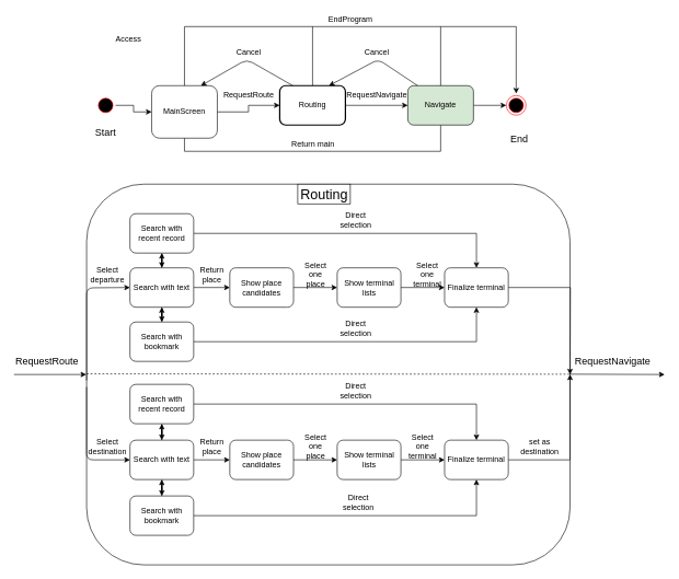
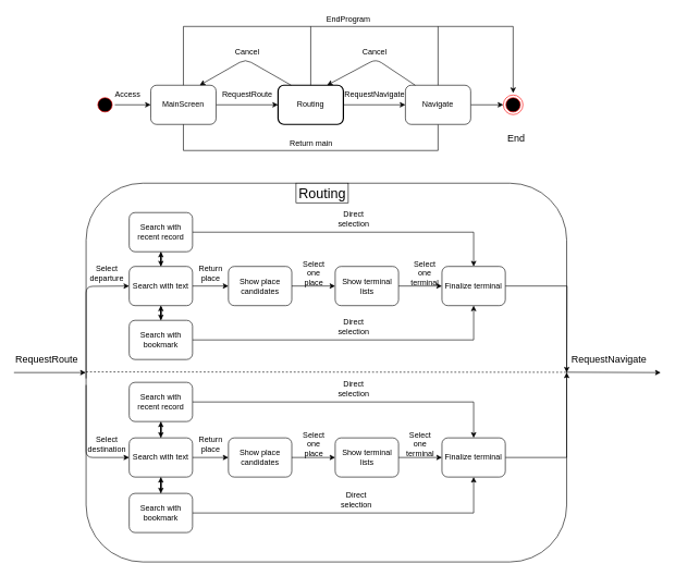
  <mxCell id="0" />
  <mxCell id="1" parent="0" />
  <mxCell id="2" value="" style="rounded=1;whiteSpace=wrap;html=1;" vertex="1" parent="1"><mxGeometry y="280" width="736" height="580" as="geometry" x="131" /></mxCell>
  <mxCell id="3" style="edgeStyle=orthogonalEdgeStyle;rounded=0;orthogonalLoop=1;jettySize=auto;html=1;entryX=0;entryY=0.5;entryDx=0;entryDy=0;" parent="1" source="4" target="6" edge="1"><mxGeometry relative="1" as="geometry"><mxPoint x="225" y="160" as="targetPoint" /></mxGeometry></mxCell>
  <mxCell id="4" value="" style="ellipse;html=1;shape=startState;fillColor=#000000;strokeColor=#ff0000;" parent="1" vertex="1"><mxGeometry x="145" y="145" width="30" height="30" as="geometry" /></mxCell>
  <mxCell id="5" style="edgeStyle=orthogonalEdgeStyle;rounded=0;orthogonalLoop=1;jettySize=auto;html=1;entryX=0;entryY=0.5;entryDx=0;entryDy=0;" parent="1" source="6" target="8" edge="1"><mxGeometry relative="1" as="geometry" /></mxCell>
- <mxCell id="6" value="MainScreen" style="rounded=1;whiteSpace=wrap;html=1;" parent="1" vertex="1"><mxGeometry x="230" y="130" width="100" height="80" as="geometry" /></mxCell>
+ <mxCell id="6" value="MainScreen" style="rounded=1;whiteSpace=wrap;html=1;" parent="1" vertex="1"><mxGeometry x="230" y="130" width="100" height="60" as="geometry" /></mxCell>
  <mxCell id="7" value="" style="edgeStyle=orthogonalEdgeStyle;rounded=0;orthogonalLoop=1;jettySize=auto;html=1;entryX=0;entryY=0.5;entryDx=0;entryDy=0;" parent="1" source="8" target="11" edge="1"><mxGeometry relative="1" as="geometry"><mxPoint x="545" y="160" as="targetPoint" /></mxGeometry></mxCell>
  <mxCell id="8" value="Routing" style="rounded=1;whiteSpace=wrap;html=1;strokeWidth=2;" parent="1" vertex="1"><mxGeometry x="425" y="130" width="100" height="60" as="geometry" /></mxCell>
  <mxCell id="9" style="edgeStyle=orthogonalEdgeStyle;rounded=0;orthogonalLoop=1;jettySize=auto;html=1;entryX=0;entryY=0.5;entryDx=0;entryDy=0;" parent="1" source="11" target="13" edge="1"><mxGeometry relative="1" as="geometry" /></mxCell>
  <mxCell id="10" style="edgeStyle=orthogonalEdgeStyle;rounded=0;orthogonalLoop=1;jettySize=auto;html=1;entryX=0.5;entryY=1;entryDx=0;entryDy=0;endArrow=none;" edge="1" parent="1" source="11" target="6"><mxGeometry relative="1" as="geometry"><Array as="points"><mxPoint x="670" y="230" /><mxPoint x="280" y="230" /></Array></mxGeometry></mxCell>
- <mxCell id="11" value="Navigate" style="rounded=1;whiteSpace=wrap;html=1;fillColor=#d5e8d4;" parent="1" vertex="1"><mxGeometry x="620" y="130" width="100" height="60" as="geometry" /></mxCell>
+ <mxCell id="11" value="Navigate" style="rounded=1;whiteSpace=wrap;html=1;" parent="1" vertex="1"><mxGeometry x="620" y="130" width="100" height="60" as="geometry" /></mxCell>
  <mxCell id="12" value="" style="endArrow=classic;html=1;" parent="1" edge="1"><mxGeometry width="50" height="50" relative="1" as="geometry"><mxPoint x="20.5" y="570" as="sourcePoint" /><mxPoint x="130.5" y="570" as="targetPoint" /></mxGeometry></mxCell>
  <mxCell id="13" value="" style="ellipse;html=1;shape=endState;fillColor=#000000;strokeColor=#ff0000;" parent="1" vertex="1"><mxGeometry x="770" y="145" width="30" height="30" as="geometry" /></mxCell>
- <mxCell id="14" value="Access" style="text;html=1;strokeColor=none;fillColor=none;align=center;verticalAlign=middle;whiteSpace=wrap;rounded=0;" parent="1" vertex="1"><mxGeometry x="175" y="50" width="40" height="20" as="geometry" /></mxCell>
+ <mxCell id="14" value="Access" style="text;html=1;strokeColor=none;fillColor=none;align=center;verticalAlign=middle;whiteSpace=wrap;rounded=0;" parent="1" vertex="1"><mxGeometry x="175" y="135" width="40" height="20" as="geometry" /></mxCell>
  <mxCell id="15" value="RequestRoute" style="text;html=1;strokeColor=none;fillColor=none;align=center;verticalAlign=middle;whiteSpace=wrap;rounded=0;" parent="1" vertex="1"><mxGeometry x="357.5" y="135" width="40" height="20" as="geometry" /></mxCell>
  <mxCell id="16" value="RequestNavigate" style="text;html=1;strokeColor=none;fillColor=none;align=center;verticalAlign=middle;whiteSpace=wrap;rounded=0;" parent="1" vertex="1"><mxGeometry x="552.5" y="135" width="40" height="20" as="geometry" /></mxCell>
  <mxCell id="17" value="Cancel" style="text;html=1;strokeColor=none;fillColor=none;align=center;verticalAlign=middle;whiteSpace=wrap;rounded=0;" parent="1" vertex="1"><mxGeometry x="552.5" y="70" width="40" height="20" as="geometry" /></mxCell>
  <mxCell id="18" value="" style="endArrow=none;html=1;exitX=0.5;exitY=0;exitDx=0;exitDy=0;" parent="1" source="6" edge="1"><mxGeometry width="50" height="50" relative="1" as="geometry"><mxPoint x="255" y="70" as="sourcePoint" /><mxPoint x="280" y="40" as="targetPoint" /></mxGeometry></mxCell>
  <mxCell id="19" value="" style="endArrow=none;html=1;exitX=0.5;exitY=0;exitDx=0;exitDy=0;" parent="1" source="8" edge="1"><mxGeometry width="50" height="50" relative="1" as="geometry"><mxPoint x="465" y="115" as="sourcePoint" /><mxPoint x="475" y="40" as="targetPoint" /></mxGeometry></mxCell>
  <mxCell id="20" value="" style="endArrow=none;html=1;" parent="1" edge="1"><mxGeometry width="50" height="50" relative="1" as="geometry"><mxPoint x="280" y="40" as="sourcePoint" /><mxPoint x="785" y="40" as="targetPoint" /></mxGeometry></mxCell>
  <mxCell id="21" value="" style="endArrow=none;html=1;" parent="1" edge="1"><mxGeometry width="50" height="50" relative="1" as="geometry"><mxPoint x="670" y="130" as="sourcePoint" /><mxPoint x="670" y="40" as="targetPoint" /></mxGeometry></mxCell>
  <mxCell id="22" value="" style="endArrow=classic;html=1;" parent="1" edge="1"><mxGeometry width="50" height="50" relative="1" as="geometry"><mxPoint x="785" y="40" as="sourcePoint" /><mxPoint x="785" y="142" as="targetPoint" /></mxGeometry></mxCell>
  <mxCell id="23" value="EndProgram" style="text;html=1;strokeColor=none;fillColor=none;align=center;verticalAlign=middle;whiteSpace=wrap;rounded=0;" parent="1" vertex="1"><mxGeometry x="512.5" y="20" width="40" height="20" as="geometry" /></mxCell>
  <mxCell id="24" value="RequestRoute" style="text;html=1;strokeColor=none;fillColor=none;align=center;verticalAlign=middle;whiteSpace=wrap;rounded=0;fontSize=15;" parent="1" vertex="1"><mxGeometry x="51" y="540" width="40" height="20" as="geometry" /></mxCell>
- <mxCell id="25" value="Start" style="text;html=1;strokeColor=none;fillColor=none;align=center;verticalAlign=middle;whiteSpace=wrap;rounded=0;fontSize=15;" parent="1" vertex="1"><mxGeometry x="140" y="190" width="40" height="20" as="geometry" /></mxCell>
  <mxCell id="26" value="End" style="text;html=1;strokeColor=none;fillColor=none;align=center;verticalAlign=middle;whiteSpace=wrap;rounded=0;fontSize=15;" parent="1" vertex="1"><mxGeometry x="770" y="200" width="40" height="20" as="geometry" /></mxCell>
  <mxCell id="27" value="" style="rounded=0;whiteSpace=wrap;html=1;strokeWidth=1;fontSize=15;" parent="1" vertex="1"><mxGeometry x="452.5" y="280" width="80" height="30" as="geometry" /></mxCell>
  <mxCell id="28" value="Routing" style="text;html=1;strokeColor=none;fillColor=none;align=center;verticalAlign=middle;whiteSpace=wrap;rounded=0;fontSize=21;" parent="1" vertex="1"><mxGeometry x="472.5" y="285" width="40" height="20" as="geometry" /></mxCell>
  <mxCell id="29" value="" style="endArrow=classic;html=1;entryX=0.75;entryY=0;entryDx=0;entryDy=0;" parent="1" target="6" edge="1"><mxGeometry width="50" height="50" relative="1" as="geometry"><mxPoint x="445" y="130" as="sourcePoint" /><mxPoint x="495" y="80" as="targetPoint" /><Array as="points"><mxPoint x="375" y="90" /></Array></mxGeometry></mxCell>
  <mxCell id="30" value="" style="endArrow=classic;html=1;entryX=0.75;entryY=0;entryDx=0;entryDy=0;exitX=0.15;exitY=0;exitDx=0;exitDy=0;exitPerimeter=0;" parent="1" source="11" target="8" edge="1"><mxGeometry width="50" height="50" relative="1" as="geometry"><mxPoint x="648.5" y="130" as="sourcePoint" /><mxPoint x="698.5" y="80" as="targetPoint" /><Array as="points"><mxPoint x="575" y="90" /></Array></mxGeometry></mxCell>
  <mxCell id="31" value="Cancel" style="text;html=1;strokeColor=none;fillColor=none;align=center;verticalAlign=middle;whiteSpace=wrap;rounded=0;" parent="1" vertex="1"><mxGeometry x="357.5" y="70" width="40" height="20" as="geometry" /></mxCell>
  <mxCell id="32" value="" style="endArrow=classic;html=1;entryX=0;entryY=0.5;entryDx=0;entryDy=0;" edge="1" parent="1" target="36"><mxGeometry width="50" height="50" relative="1" as="geometry"><mxPoint y="579" as="sourcePoint" x="131" /><mxPoint x="181" y="534" as="targetPoint" /><Array as="points"><mxPoint y="438" x="131" /></Array></mxGeometry></mxCell>
  <mxCell id="33" value="" style="edgeStyle=orthogonalEdgeStyle;rounded=0;orthogonalLoop=1;jettySize=auto;html=1;" edge="1" parent="1" source="36" target="64"><mxGeometry relative="1" as="geometry" /></mxCell>
  <mxCell id="34" style="edgeStyle=orthogonalEdgeStyle;rounded=0;orthogonalLoop=1;jettySize=auto;html=1;entryX=0.5;entryY=0;entryDx=0;entryDy=0;" edge="1" parent="1" source="36" target="61"><mxGeometry relative="1" as="geometry" /></mxCell>
  <mxCell id="35" value="" style="edgeStyle=orthogonalEdgeStyle;rounded=0;orthogonalLoop=1;jettySize=auto;html=1;" edge="1" parent="1" source="36" target="38"><mxGeometry relative="1" as="geometry" /></mxCell>
  <mxCell id="36" value="Search with text" style="rounded=1;whiteSpace=wrap;html=1;" vertex="1" parent="1"><mxGeometry x="197" y="407.5" width="97" height="60" as="geometry" /></mxCell>
  <mxCell id="37" value="" style="edgeStyle=orthogonalEdgeStyle;rounded=0;orthogonalLoop=1;jettySize=auto;html=1;" edge="1" parent="1" source="38" target="40"><mxGeometry relative="1" as="geometry" /></mxCell>
  <mxCell id="38" value="Show place candidates" style="rounded=1;whiteSpace=wrap;html=1;" vertex="1" parent="1"><mxGeometry x="349" y="407.5" width="97" height="60" as="geometry" /></mxCell>
  <mxCell id="39" value="" style="edgeStyle=orthogonalEdgeStyle;rounded=0;orthogonalLoop=1;jettySize=auto;html=1;" edge="1" parent="1" source="40" target="42"><mxGeometry relative="1" as="geometry" /></mxCell>
  <mxCell id="40" value="Show terminal lists" style="rounded=1;whiteSpace=wrap;html=1;" vertex="1" parent="1"><mxGeometry x="512.5" y="407.5" width="97" height="60" as="geometry" /></mxCell>
  <mxCell id="41" style="edgeStyle=orthogonalEdgeStyle;rounded=0;orthogonalLoop=1;jettySize=auto;html=1;" edge="1" parent="1" source="42"><mxGeometry relative="1" as="geometry"><mxPoint x="867" y="570" as="targetPoint" /></mxGeometry></mxCell>
  <mxCell id="42" value="Finalize terminal" style="rounded=1;whiteSpace=wrap;html=1;" vertex="1" parent="1"><mxGeometry x="676" y="407.5" width="97" height="60" as="geometry" /></mxCell>
  <mxCell id="43" style="edgeStyle=orthogonalEdgeStyle;rounded=0;orthogonalLoop=1;jettySize=auto;html=1;entryX=0.5;entryY=0;entryDx=0;entryDy=0;" edge="1" parent="1" source="46" target="67"><mxGeometry relative="1" as="geometry" /></mxCell>
  <mxCell id="44" style="edgeStyle=orthogonalEdgeStyle;rounded=0;orthogonalLoop=1;jettySize=auto;html=1;entryX=0.5;entryY=1;entryDx=0;entryDy=0;" edge="1" parent="1" source="46" target="58"><mxGeometry relative="1" as="geometry" /></mxCell>
  <mxCell id="45" value="" style="edgeStyle=orthogonalEdgeStyle;rounded=0;orthogonalLoop=1;jettySize=auto;html=1;" edge="1" parent="1" source="46" target="48"><mxGeometry relative="1" as="geometry" /></mxCell>
  <mxCell id="46" value="&lt;span style=&quot;white-space: normal&quot;&gt;Search with text&lt;/span&gt;" style="rounded=1;whiteSpace=wrap;html=1;" vertex="1" parent="1"><mxGeometry x="197" y="670" width="97" height="60" as="geometry" /></mxCell>
  <mxCell id="47" value="" style="edgeStyle=orthogonalEdgeStyle;rounded=0;orthogonalLoop=1;jettySize=auto;html=1;" edge="1" parent="1" source="48" target="50"><mxGeometry relative="1" as="geometry" /></mxCell>
  <mxCell id="48" value="&lt;span style=&quot;white-space: normal&quot;&gt;Show place candidates&lt;/span&gt;" style="rounded=1;whiteSpace=wrap;html=1;" vertex="1" parent="1"><mxGeometry x="349" y="670" width="97" height="60" as="geometry" /></mxCell>
  <mxCell id="49" value="" style="edgeStyle=orthogonalEdgeStyle;rounded=0;orthogonalLoop=1;jettySize=auto;html=1;" edge="1" parent="1" source="50" target="52"><mxGeometry relative="1" as="geometry" /></mxCell>
  <mxCell id="50" value="Show terminal lists" style="rounded=1;whiteSpace=wrap;html=1;" vertex="1" parent="1"><mxGeometry x="512.5" y="670" width="97" height="60" as="geometry" /></mxCell>
  <mxCell id="51" style="edgeStyle=orthogonalEdgeStyle;rounded=0;orthogonalLoop=1;jettySize=auto;html=1;entryX=1;entryY=0.5;entryDx=0;entryDy=0;exitX=1;exitY=0.5;exitDx=0;exitDy=0;" edge="1" parent="1" source="52" target="2"><mxGeometry relative="1" as="geometry"><Array as="points"><mxPoint x="867" y="700" /></Array></mxGeometry></mxCell>
  <mxCell id="52" value="Finalize terminal" style="rounded=1;whiteSpace=wrap;html=1;" vertex="1" parent="1"><mxGeometry x="676" y="670" width="97" height="60" as="geometry" /></mxCell>
  <mxCell id="53" value="" style="endArrow=classic;html=1;entryX=0;entryY=0.5;entryDx=0;entryDy=0;" edge="1" parent="1" target="46"><mxGeometry width="50" height="50" relative="1" as="geometry"><mxPoint y="589" as="sourcePoint" x="131" /><mxPoint x="181" y="539" as="targetPoint" /><Array as="points"><mxPoint y="700" x="131" /></Array></mxGeometry></mxCell>
  <mxCell id="54" value="Select departure" style="text;html=1;strokeColor=none;fillColor=none;align=center;verticalAlign=middle;whiteSpace=wrap;rounded=0;" vertex="1" parent="1"><mxGeometry x="143" y="407.5" width="40" height="20" as="geometry" /></mxCell>
  <mxCell id="55" value="Select destination" style="text;html=1;strokeColor=none;fillColor=none;align=center;verticalAlign=middle;whiteSpace=wrap;rounded=0;" vertex="1" parent="1"><mxGeometry x="143" y="670" width="40" height="20" as="geometry" /></mxCell>
  <mxCell id="56" value="" style="edgeStyle=orthogonalEdgeStyle;rounded=0;orthogonalLoop=1;jettySize=auto;html=1;" edge="1" parent="1" source="58" target="46"><mxGeometry relative="1" as="geometry" /></mxCell>
  <mxCell id="57" style="edgeStyle=orthogonalEdgeStyle;rounded=0;orthogonalLoop=1;jettySize=auto;html=1;entryX=0.5;entryY=0;entryDx=0;entryDy=0;" edge="1" parent="1" source="58" target="52"><mxGeometry relative="1" as="geometry" /></mxCell>
  <mxCell id="58" value="&lt;span style=&quot;white-space: normal&quot;&gt;Search with recent record&lt;/span&gt;" style="rounded=1;whiteSpace=wrap;html=1;" vertex="1" parent="1"><mxGeometry x="197" y="585" width="97" height="60" as="geometry" /></mxCell>
  <mxCell id="59" style="edgeStyle=orthogonalEdgeStyle;rounded=0;orthogonalLoop=1;jettySize=auto;html=1;entryX=0.5;entryY=1;entryDx=0;entryDy=0;" edge="1" parent="1" source="61" target="36"><mxGeometry relative="1" as="geometry" /></mxCell>
  <mxCell id="60" style="edgeStyle=orthogonalEdgeStyle;rounded=0;orthogonalLoop=1;jettySize=auto;html=1;entryX=0.5;entryY=1;entryDx=0;entryDy=0;" edge="1" parent="1" source="61" target="42"><mxGeometry relative="1" as="geometry" /></mxCell>
  <mxCell id="61" value="&lt;span style=&quot;white-space: normal&quot;&gt;Search with bookmark&lt;/span&gt;" style="rounded=1;whiteSpace=wrap;html=1;" vertex="1" parent="1"><mxGeometry x="197" y="490" width="97" height="60" as="geometry" /></mxCell>
  <mxCell id="62" value="" style="edgeStyle=orthogonalEdgeStyle;rounded=0;orthogonalLoop=1;jettySize=auto;html=1;" edge="1" parent="1" source="64" target="36"><mxGeometry relative="1" as="geometry" /></mxCell>
  <mxCell id="63" style="edgeStyle=orthogonalEdgeStyle;rounded=0;orthogonalLoop=1;jettySize=auto;html=1;entryX=0.5;entryY=0;entryDx=0;entryDy=0;" edge="1" parent="1" source="64" target="42"><mxGeometry relative="1" as="geometry" /></mxCell>
  <mxCell id="64" value="&lt;span style=&quot;white-space: normal&quot;&gt;Search with recent record&lt;/span&gt;" style="rounded=1;whiteSpace=wrap;html=1;" vertex="1" parent="1"><mxGeometry x="197" y="325" width="97" height="60" as="geometry" /></mxCell>
  <mxCell id="65" value="" style="edgeStyle=orthogonalEdgeStyle;rounded=0;orthogonalLoop=1;jettySize=auto;html=1;" edge="1" parent="1" source="67" target="46"><mxGeometry relative="1" as="geometry" /></mxCell>
  <mxCell id="66" style="edgeStyle=orthogonalEdgeStyle;rounded=0;orthogonalLoop=1;jettySize=auto;html=1;entryX=0.5;entryY=1;entryDx=0;entryDy=0;" edge="1" parent="1" source="67" target="52"><mxGeometry relative="1" as="geometry" /></mxCell>
  <mxCell id="67" value="&lt;span style=&quot;white-space: normal&quot;&gt;Search with bookmark&lt;/span&gt;" style="rounded=1;whiteSpace=wrap;html=1;" vertex="1" parent="1"><mxGeometry x="197" y="755" width="97" height="60" as="geometry" /></mxCell>
  <mxCell id="68" value="" style="endArrow=none;dashed=1;html=1;entryX=1.003;entryY=0.482;entryDx=0;entryDy=0;entryPerimeter=0;" edge="1" parent="1"><mxGeometry width="50" height="50" relative="1" as="geometry"><mxPoint y="569" as="sourcePoint" x="131" /><mxPoint x="869.208" y="569.56" as="targetPoint" /></mxGeometry></mxCell>
  <mxCell id="69" value="Return main" style="text;html=1;strokeColor=none;fillColor=none;align=center;verticalAlign=middle;whiteSpace=wrap;rounded=0;" vertex="1" parent="1"><mxGeometry x="436" y="210" width="80" height="20" as="geometry" /></mxCell>
  <mxCell id="70" value="" style="endArrow=classic;html=1;" edge="1" parent="1"><mxGeometry width="50" height="50" relative="1" as="geometry"><mxPoint x="867" y="569.5" as="sourcePoint" /><mxPoint x="1011" y="570" as="targetPoint" /></mxGeometry></mxCell>
  <mxCell id="71" value="RequestNavigate" style="text;html=1;strokeColor=none;fillColor=none;align=center;verticalAlign=middle;whiteSpace=wrap;rounded=0;fontSize=15;" vertex="1" parent="1"><mxGeometry x="867" y="540" width="130" height="20" as="geometry" /></mxCell>
  <mxCell id="72" value="Direct selection" style="text;html=1;strokeColor=none;fillColor=none;align=center;verticalAlign=middle;whiteSpace=wrap;rounded=0;" vertex="1" parent="1"><mxGeometry x="521" y="490" width="40" height="20" as="geometry" /></mxCell>
  <mxCell id="73" value="Direct selection" style="text;html=1;strokeColor=none;fillColor=none;align=center;verticalAlign=middle;whiteSpace=wrap;rounded=0;" vertex="1" parent="1"><mxGeometry x="521" y="325" width="40" height="20" as="geometry" /></mxCell>
  <mxCell id="74" value="Direct selection" style="text;html=1;strokeColor=none;fillColor=none;align=center;verticalAlign=middle;whiteSpace=wrap;rounded=0;" vertex="1" parent="1"><mxGeometry x="521" y="585" width="40" height="20" as="geometry" /></mxCell>
  <mxCell id="75" value="Direct selection" style="text;html=1;strokeColor=none;fillColor=none;align=center;verticalAlign=middle;whiteSpace=wrap;rounded=0;" vertex="1" parent="1"><mxGeometry x="525" y="755" width="40" height="20" as="geometry" /></mxCell>
  <mxCell id="76" value="Return place" style="text;html=1;strokeColor=none;fillColor=none;align=center;verticalAlign=middle;whiteSpace=wrap;rounded=0;" vertex="1" parent="1"><mxGeometry x="301.5" y="407.5" width="40" height="20" as="geometry" /></mxCell>
  <mxCell id="77" value="Select one place" style="text;html=1;strokeColor=none;fillColor=none;align=center;verticalAlign=middle;whiteSpace=wrap;rounded=0;" vertex="1" parent="1"><mxGeometry x="459.5" y="407.5" width="40" height="20" as="geometry" /></mxCell>
  <mxCell id="78" value="Select one terminal" style="text;html=1;strokeColor=none;fillColor=none;align=center;verticalAlign=middle;whiteSpace=wrap;rounded=0;" vertex="1" parent="1"><mxGeometry x="630" y="407.5" width="40" height="20" as="geometry" /></mxCell>
  <mxCell id="79" value="Select one terminal" style="text;html=1;strokeColor=none;fillColor=none;align=center;verticalAlign=middle;whiteSpace=wrap;rounded=0;" vertex="1" parent="1"><mxGeometry x="623" y="670" width="40" height="20" as="geometry" /></mxCell>
  <mxCell id="80" value="Select one place" style="text;html=1;strokeColor=none;fillColor=none;align=center;verticalAlign=middle;whiteSpace=wrap;rounded=0;" vertex="1" parent="1"><mxGeometry x="459.5" y="670" width="40" height="20" as="geometry" /></mxCell>
  <mxCell id="81" value="Return place" style="text;html=1;strokeColor=none;fillColor=none;align=center;verticalAlign=middle;whiteSpace=wrap;rounded=0;" vertex="1" parent="1"><mxGeometry x="301.5" y="670" width="40" height="20" as="geometry" /></mxCell>
- <mxCell id="82" value="set as destination" style="text;html=1;strokeColor=none;fillColor=none;align=center;verticalAlign=middle;whiteSpace=wrap;rounded=0;" vertex="1" parent="1"><mxGeometry x="801" y="670" width="40" height="20" as="geometry" /></mxCell>
